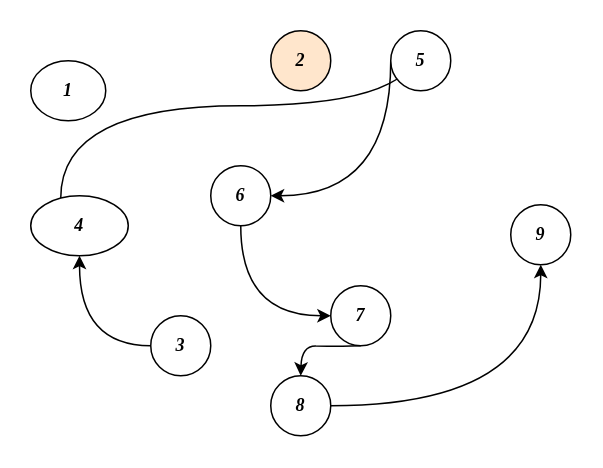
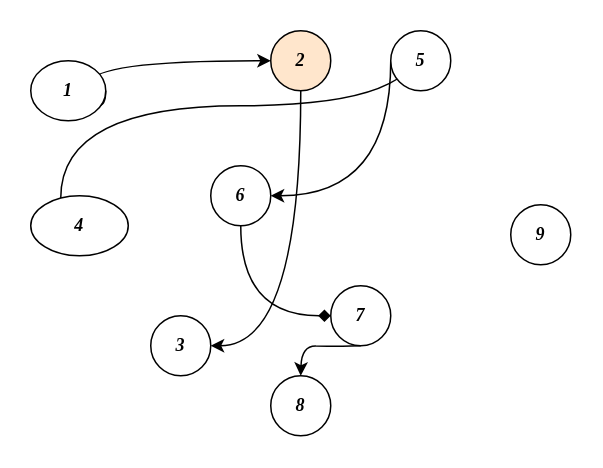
  <mxCell id="0" />
  <mxCell id="1" parent="0" />
+ <mxCell id="2" style="edgeStyle=orthogonalEdgeStyle;curved=1;orthogonalLoop=1;jettySize=auto;html=1;entryX=0;entryY=0.5;entryDx=0;entryDy=0;fontFamily=Verdana;fontStyle=3;exitX=1;exitY=0.5;exitDx=0;exitDy=0;" edge="1" parent="1" source="3" target="16"><mxGeometry relative="1" as="geometry"><mxPoint x="60" y="70" as="sourcePoint" /><Array as="points"><mxPoint x="60" y="70" /><mxPoint x="60" y="40" /></Array></mxGeometry></mxCell>
  <mxCell id="3" value="1" style="ellipse;whiteSpace=wrap;html=1;aspect=fixed;fontFamily=Verdana;fontStyle=3" vertex="1" parent="1"><mxGeometry x="20" y="40" width="50" height="40" as="geometry" /></mxCell>
  <mxCell id="4" value="9" style="ellipse;whiteSpace=wrap;html=1;aspect=fixed;fontFamily=Verdana;fontStyle=3" vertex="1" parent="1"><mxGeometry x="340" y="136" width="40" height="40" as="geometry" /></mxCell>
  <mxCell id="5" style="edgeStyle=orthogonalEdgeStyle;curved=1;orthogonalLoop=1;jettySize=auto;html=1;entryX=0.5;entryY=0;entryDx=0;entryDy=0;fontFamily=Verdana;fontStyle=3" edge="1" parent="1" source="6" target="18"><mxGeometry relative="1" as="geometry"><Array as="points"><mxPoint x="40" y="70" /><mxPoint x="280" y="70" /></Array></mxGeometry></mxCell>
  <mxCell id="6" value="4" style="ellipse;whiteSpace=wrap;html=1;aspect=fixed;fontFamily=Verdana;fontStyle=3" vertex="1" parent="1"><mxGeometry x="20" y="130" width="65" height="40" as="geometry" /></mxCell>
- <mxCell id="7" style="edgeStyle=orthogonalEdgeStyle;curved=1;orthogonalLoop=1;jettySize=auto;html=1;entryX=0.5;entryY=1;entryDx=0;entryDy=0;fontFamily=Verdana;fontStyle=3" edge="1" parent="1" source="8" target="4"><mxGeometry relative="1" as="geometry" /></mxCell>
  <mxCell id="8" value="8" style="ellipse;whiteSpace=wrap;html=1;aspect=fixed;fontFamily=Verdana;fontStyle=3" vertex="1" parent="1"><mxGeometry x="180" y="250" width="40" height="40" as="geometry" /></mxCell>
- <mxCell id="9" style="edgeStyle=orthogonalEdgeStyle;curved=1;orthogonalLoop=1;jettySize=auto;html=1;entryX=0;entryY=0.5;entryDx=0;entryDy=0;exitX=0.5;exitY=1;exitDx=0;exitDy=0;fontFamily=Verdana;fontStyle=3" edge="1" parent="1" source="10" target="14"><mxGeometry relative="1" as="geometry" /></mxCell>
+ <mxCell id="9" style="edgeStyle=orthogonalEdgeStyle;curved=1;orthogonalLoop=1;jettySize=auto;html=1;entryX=0;entryY=0.5;entryDx=0;entryDy=0;exitX=0.5;exitY=1;exitDx=0;exitDy=0;fontFamily=Verdana;fontStyle=3;endArrow=diamond;" edge="1" parent="1" source="10" target="14"><mxGeometry relative="1" as="geometry" /></mxCell>
  <mxCell id="10" value="6" style="ellipse;whiteSpace=wrap;html=1;aspect=fixed;fontFamily=Verdana;fontStyle=3" vertex="1" parent="1"><mxGeometry x="140" y="110" width="40" height="40" as="geometry" /></mxCell>
- <mxCell id="11" style="edgeStyle=orthogonalEdgeStyle;curved=1;orthogonalLoop=1;jettySize=auto;html=1;entryX=0.5;entryY=1;entryDx=0;entryDy=0;fontFamily=Verdana;fontStyle=3" edge="1" parent="1" source="12" target="6"><mxGeometry relative="1" as="geometry" /></mxCell>
  <mxCell id="12" value="3" style="ellipse;whiteSpace=wrap;html=1;aspect=fixed;fontFamily=Verdana;fontStyle=3" vertex="1" parent="1"><mxGeometry x="100" y="210" width="40" height="40" as="geometry" /></mxCell>
  <mxCell id="13" style="edgeStyle=orthogonalEdgeStyle;curved=1;orthogonalLoop=1;jettySize=auto;html=1;fontFamily=Verdana;fontStyle=3" edge="1" parent="1"><mxGeometry relative="1" as="geometry"><mxPoint x="240" y="230" as="sourcePoint" /><mxPoint x="200" y="250" as="targetPoint" /></mxGeometry></mxCell>
  <mxCell id="14" value="7" style="ellipse;whiteSpace=wrap;html=1;aspect=fixed;fontFamily=Verdana;fontStyle=3" vertex="1" parent="1"><mxGeometry x="220" y="190" width="40" height="40" as="geometry" /></mxCell>
+ <mxCell id="15" style="edgeStyle=orthogonalEdgeStyle;curved=1;orthogonalLoop=1;jettySize=auto;html=1;entryX=1;entryY=0.5;entryDx=0;entryDy=0;fontFamily=Verdana;fontStyle=3" edge="1" parent="1" source="16" target="12"><mxGeometry relative="1" as="geometry"><Array as="points"><mxPoint x="200" y="230" /></Array></mxGeometry></mxCell>
  <mxCell id="16" value="2" style="ellipse;whiteSpace=wrap;html=1;aspect=fixed;fontFamily=Verdana;fontStyle=3;fillColor=#ffe6cc;" vertex="1" parent="1"><mxGeometry x="180" y="20" width="40" height="40" as="geometry" /></mxCell>
  <mxCell id="17" style="edgeStyle=orthogonalEdgeStyle;curved=1;orthogonalLoop=1;jettySize=auto;html=1;exitX=0;exitY=0.5;exitDx=0;exitDy=0;entryX=1;entryY=0.5;entryDx=0;entryDy=0;fontFamily=Verdana;fontStyle=3" edge="1" parent="1" source="18" target="10"><mxGeometry relative="1" as="geometry"><Array as="points"><mxPoint x="260" y="130" /></Array></mxGeometry></mxCell>
  <mxCell id="18" value="5" style="ellipse;whiteSpace=wrap;html=1;aspect=fixed;fontFamily=Verdana;fontStyle=3" vertex="1" parent="1"><mxGeometry x="260" y="20" width="40" height="40" as="geometry" /></mxCell>
